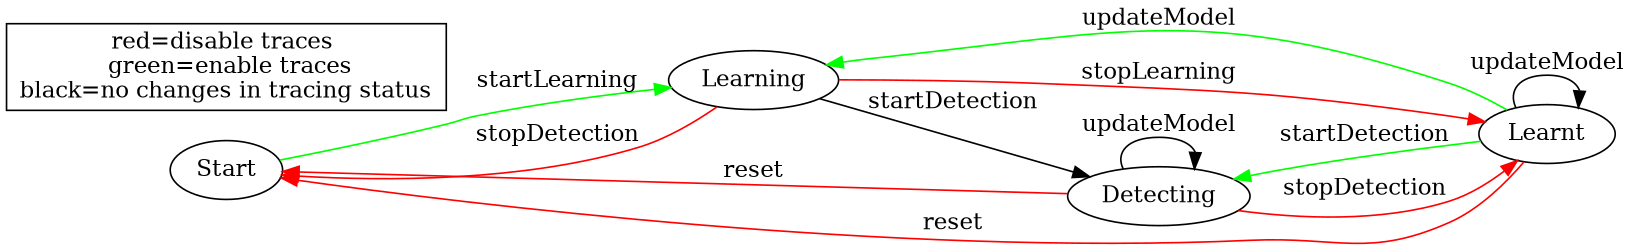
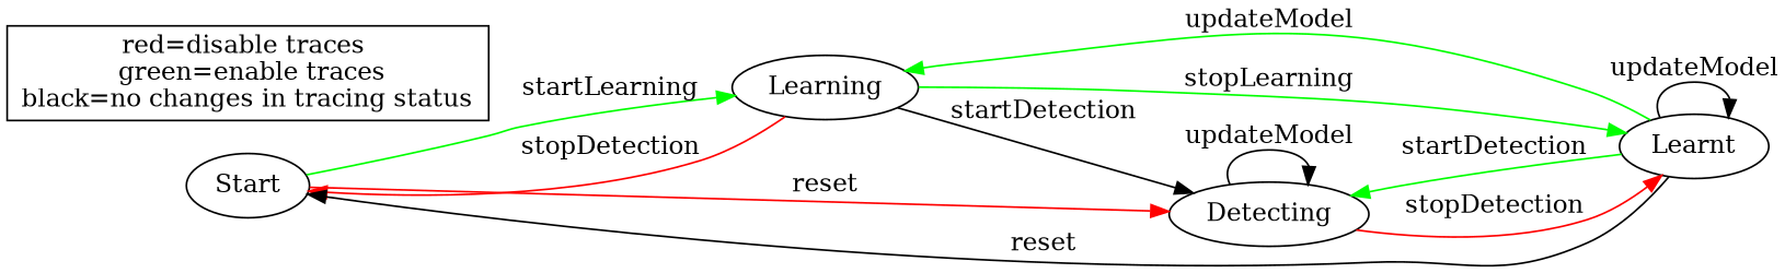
  digraph {
    rankdir=LR
    Start
    Learning
    Learnt
    Detecting
    n5 [label="red=disable traces \n green=enable traces\nblack=no changes in tracing status" shape=box]
    Start -> Learning [color=green label=startLearning]
    Learning -> Start [color=red label=stopDetection]
-   Learning -> Learnt [color=red label=stopLearning]
+   Learning -> Learnt [color=green label=stopLearning]
    Learning -> Detecting [label=startDetection]
-   Learnt -> Start [label=reset color=red]
+   Learnt -> Start [label=reset]
    Learnt -> Learning [color=green label=updateModel]
    Learnt -> Learnt [label=updateModel]
    Learnt -> Detecting [color=green label=startDetection]
-   Detecting -> Start [color=red label=reset]
+   Start -> Detecting [color=red label=reset]
    Detecting -> Learnt [color=red label=stopDetection]
    Detecting -> Detecting [label=updateModel]
  }
